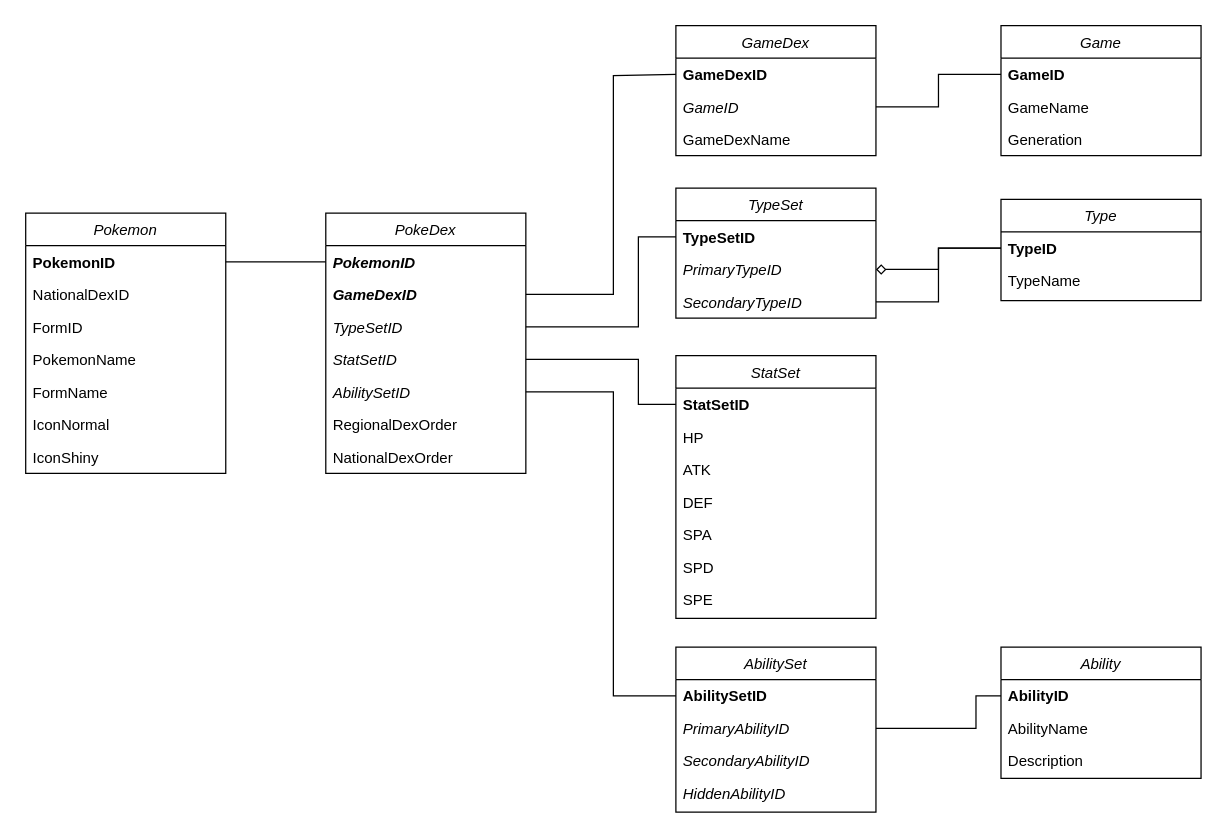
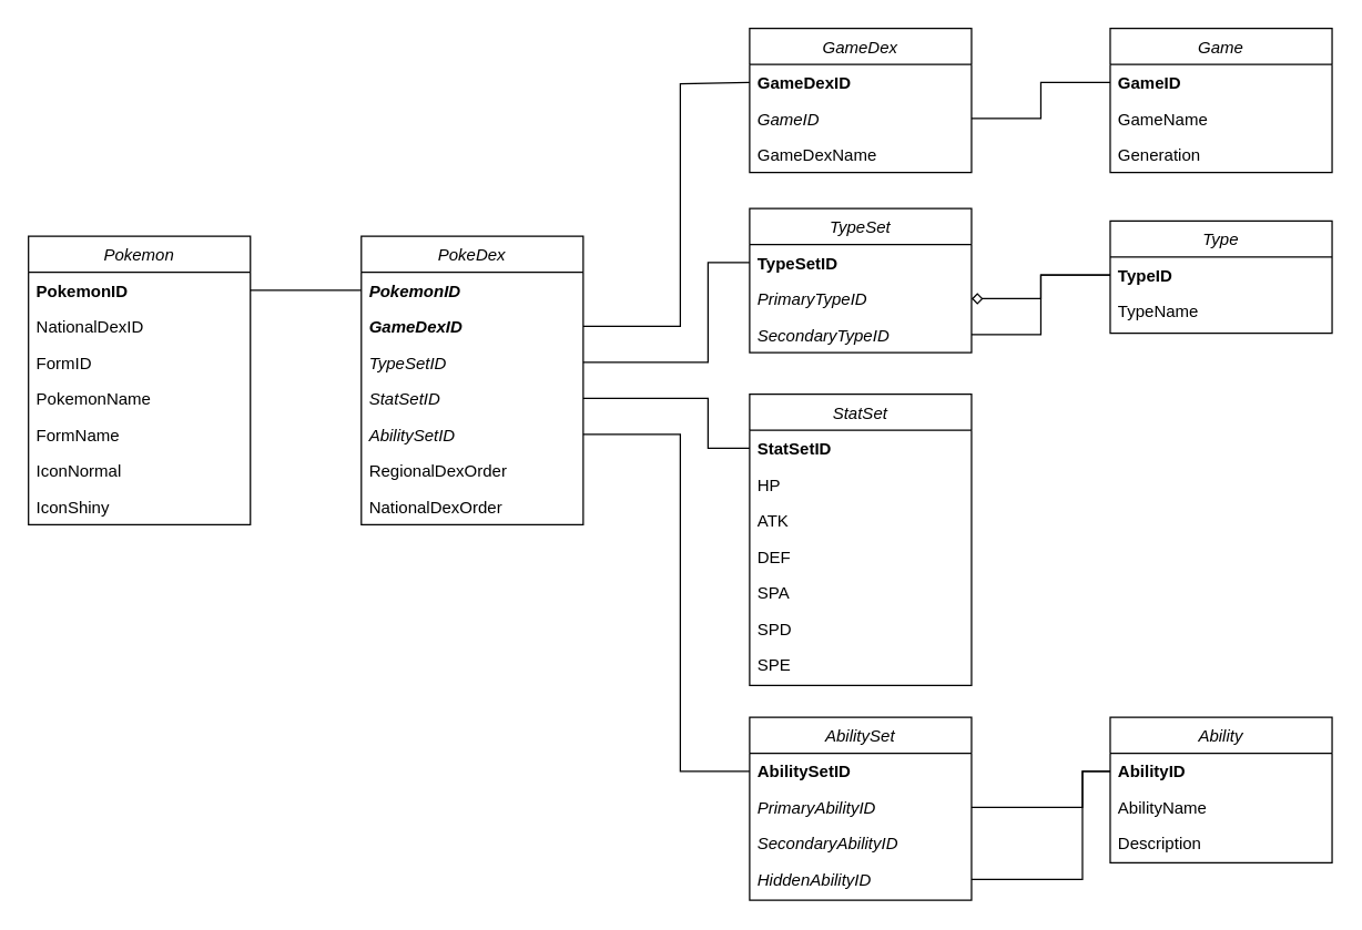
  <mxCell id="0" />
  <mxCell id="1" parent="0" />
  <mxCell id="2" value="Pokemon" style="swimlane;fontStyle=2;align=center;verticalAlign=top;childLayout=stackLayout;horizontal=1;startSize=26;horizontalStack=0;resizeParent=1;resizeLast=0;collapsible=1;marginBottom=0;rounded=0;shadow=0;strokeWidth=1;" parent="1" vertex="1"><mxGeometry x="20" y="170" width="160" height="208" as="geometry"><mxRectangle x="230" y="140" width="160" height="26" as="alternateBounds" /></mxGeometry></mxCell>
  <mxCell id="3" value="PokemonID" style="text;align=left;verticalAlign=top;spacingLeft=4;spacingRight=4;overflow=hidden;rotatable=0;points=[[0,0.5],[1,0.5]];portConstraint=eastwest;fontStyle=1" parent="2" vertex="1"><mxGeometry y="26" width="160" height="26" as="geometry" /></mxCell>
  <mxCell id="4" value="NationalDexID" style="text;align=left;verticalAlign=top;spacingLeft=4;spacingRight=4;overflow=hidden;rotatable=0;points=[[0,0.5],[1,0.5]];portConstraint=eastwest;" parent="2" vertex="1"><mxGeometry y="52" width="160" height="26" as="geometry" /></mxCell>
  <mxCell id="5" value="FormID" style="text;align=left;verticalAlign=top;spacingLeft=4;spacingRight=4;overflow=hidden;rotatable=0;points=[[0,0.5],[1,0.5]];portConstraint=eastwest;" parent="2" vertex="1"><mxGeometry y="78" width="160" height="26" as="geometry" /></mxCell>
  <mxCell id="6" value="PokemonName" style="text;align=left;verticalAlign=top;spacingLeft=4;spacingRight=4;overflow=hidden;rotatable=0;points=[[0,0.5],[1,0.5]];portConstraint=eastwest;" parent="2" vertex="1"><mxGeometry y="104" width="160" height="26" as="geometry" /></mxCell>
  <mxCell id="7" value="FormName" style="text;align=left;verticalAlign=top;spacingLeft=4;spacingRight=4;overflow=hidden;rotatable=0;points=[[0,0.5],[1,0.5]];portConstraint=eastwest;" parent="2" vertex="1"><mxGeometry y="130" width="160" height="26" as="geometry" /></mxCell>
  <mxCell id="8" value="IconNormal" style="text;align=left;verticalAlign=top;spacingLeft=4;spacingRight=4;overflow=hidden;rotatable=0;points=[[0,0.5],[1,0.5]];portConstraint=eastwest;" parent="2" vertex="1"><mxGeometry y="156" width="160" height="26" as="geometry" /></mxCell>
  <mxCell id="9" value="IconShiny" style="text;align=left;verticalAlign=top;spacingLeft=4;spacingRight=4;overflow=hidden;rotatable=0;points=[[0,0.5],[1,0.5]];portConstraint=eastwest;" parent="2" vertex="1"><mxGeometry y="182" width="160" height="26" as="geometry" /></mxCell>
  <mxCell id="10" style="edgeStyle=orthogonalEdgeStyle;rounded=0;orthogonalLoop=1;jettySize=auto;html=1;entryX=1;entryY=0.5;entryDx=0;entryDy=0;endArrow=none;endFill=0;exitX=0;exitY=0.5;exitDx=0;exitDy=0;" parent="1" source="56" target="17" edge="1"><mxGeometry relative="1" as="geometry"><mxPoint x="520" y="140" as="sourcePoint" /><Array as="points"><mxPoint x="490" y="60" /><mxPoint x="490" y="235" /></Array></mxGeometry></mxCell>
  <mxCell id="11" value="Game" style="swimlane;fontStyle=2;align=center;verticalAlign=top;childLayout=stackLayout;horizontal=1;startSize=26;horizontalStack=0;resizeParent=1;resizeLast=0;collapsible=1;marginBottom=0;rounded=0;shadow=0;strokeWidth=1;" parent="1" vertex="1"><mxGeometry x="800" y="20" width="160" height="104" as="geometry"><mxRectangle x="230" y="140" width="160" height="26" as="alternateBounds" /></mxGeometry></mxCell>
  <mxCell id="12" value="GameID" style="text;align=left;verticalAlign=top;spacingLeft=4;spacingRight=4;overflow=hidden;rotatable=0;points=[[0,0.5],[1,0.5]];portConstraint=eastwest;fontStyle=1" parent="11" vertex="1"><mxGeometry y="26" width="160" height="26" as="geometry" /></mxCell>
  <mxCell id="13" value="GameName" style="text;align=left;verticalAlign=top;spacingLeft=4;spacingRight=4;overflow=hidden;rotatable=0;points=[[0,0.5],[1,0.5]];portConstraint=eastwest;" parent="11" vertex="1"><mxGeometry y="52" width="160" height="26" as="geometry" /></mxCell>
  <mxCell id="14" value="Generation" style="text;align=left;verticalAlign=top;spacingLeft=4;spacingRight=4;overflow=hidden;rotatable=0;points=[[0,0.5],[1,0.5]];portConstraint=eastwest;fontStyle=0" parent="11" vertex="1"><mxGeometry y="78" width="160" height="26" as="geometry" /></mxCell>
  <mxCell id="15" value="PokeDex" style="swimlane;fontStyle=2;align=center;verticalAlign=top;childLayout=stackLayout;horizontal=1;startSize=26;horizontalStack=0;resizeParent=1;resizeLast=0;collapsible=1;marginBottom=0;rounded=0;shadow=0;strokeWidth=1;" parent="1" vertex="1"><mxGeometry x="260" y="170" width="160" height="208" as="geometry"><mxRectangle x="230" y="140" width="160" height="26" as="alternateBounds" /></mxGeometry></mxCell>
  <mxCell id="16" value="PokemonID" style="text;align=left;verticalAlign=top;spacingLeft=4;spacingRight=4;overflow=hidden;rotatable=0;points=[[0,0.5],[1,0.5]];portConstraint=eastwest;fontStyle=3" parent="15" vertex="1"><mxGeometry y="26" width="160" height="26" as="geometry" /></mxCell>
  <mxCell id="17" value="GameDexID" style="text;align=left;verticalAlign=top;spacingLeft=4;spacingRight=4;overflow=hidden;rotatable=0;points=[[0,0.5],[1,0.5]];portConstraint=eastwest;fontStyle=3" parent="15" vertex="1"><mxGeometry y="52" width="160" height="26" as="geometry" /></mxCell>
  <mxCell id="18" value="TypeSetID" style="text;align=left;verticalAlign=top;spacingLeft=4;spacingRight=4;overflow=hidden;rotatable=0;points=[[0,0.5],[1,0.5]];portConstraint=eastwest;fontStyle=2" vertex="1" parent="15"><mxGeometry y="78" width="160" height="26" as="geometry" /></mxCell>
  <mxCell id="19" value="StatSetID" style="text;align=left;verticalAlign=top;spacingLeft=4;spacingRight=4;overflow=hidden;rotatable=0;points=[[0,0.5],[1,0.5]];portConstraint=eastwest;fontStyle=2" parent="15" vertex="1"><mxGeometry y="104" width="160" height="26" as="geometry" /></mxCell>
  <mxCell id="20" value="AbilitySetID" style="text;align=left;verticalAlign=top;spacingLeft=4;spacingRight=4;overflow=hidden;rotatable=0;points=[[0,0.5],[1,0.5]];portConstraint=eastwest;fontStyle=2" parent="15" vertex="1"><mxGeometry y="130" width="160" height="26" as="geometry" /></mxCell>
  <mxCell id="21" value="RegionalDexOrder" style="text;align=left;verticalAlign=top;spacingLeft=4;spacingRight=4;overflow=hidden;rotatable=0;points=[[0,0.5],[1,0.5]];portConstraint=eastwest;fontStyle=0" parent="15" vertex="1"><mxGeometry y="156" width="160" height="26" as="geometry" /></mxCell>
  <mxCell id="22" value="NationalDexOrder" style="text;align=left;verticalAlign=top;spacingLeft=4;spacingRight=4;overflow=hidden;rotatable=0;points=[[0,0.5],[1,0.5]];portConstraint=eastwest;fontStyle=0" vertex="1" parent="15"><mxGeometry y="182" width="160" height="26" as="geometry" /></mxCell>
  <mxCell id="23" style="edgeStyle=orthogonalEdgeStyle;rounded=0;orthogonalLoop=1;jettySize=auto;html=1;entryX=0;entryY=0.5;entryDx=0;entryDy=0;endArrow=none;endFill=0;" parent="1" source="3" target="16" edge="1"><mxGeometry relative="1" as="geometry" /></mxCell>
  <mxCell id="24" value="StatSet" style="swimlane;fontStyle=2;align=center;verticalAlign=top;childLayout=stackLayout;horizontal=1;startSize=26;horizontalStack=0;resizeParent=1;resizeLast=0;collapsible=1;marginBottom=0;rounded=0;shadow=0;strokeWidth=1;" parent="1" vertex="1"><mxGeometry x="540" y="284" width="160" height="210" as="geometry"><mxRectangle x="230" y="140" width="160" height="26" as="alternateBounds" /></mxGeometry></mxCell>
  <mxCell id="25" value="StatSetID" style="text;align=left;verticalAlign=top;spacingLeft=4;spacingRight=4;overflow=hidden;rotatable=0;points=[[0,0.5],[1,0.5]];portConstraint=eastwest;fontStyle=1" parent="24" vertex="1"><mxGeometry y="26" width="160" height="26" as="geometry" /></mxCell>
  <mxCell id="26" value="HP" style="text;align=left;verticalAlign=top;spacingLeft=4;spacingRight=4;overflow=hidden;rotatable=0;points=[[0,0.5],[1,0.5]];portConstraint=eastwest;fontStyle=0" parent="24" vertex="1"><mxGeometry y="52" width="160" height="26" as="geometry" /></mxCell>
  <mxCell id="27" value="ATK" style="text;align=left;verticalAlign=top;spacingLeft=4;spacingRight=4;overflow=hidden;rotatable=0;points=[[0,0.5],[1,0.5]];portConstraint=eastwest;fontStyle=0" parent="24" vertex="1"><mxGeometry y="78" width="160" height="26" as="geometry" /></mxCell>
  <mxCell id="28" value="DEF" style="text;align=left;verticalAlign=top;spacingLeft=4;spacingRight=4;overflow=hidden;rotatable=0;points=[[0,0.5],[1,0.5]];portConstraint=eastwest;fontStyle=0" parent="24" vertex="1"><mxGeometry y="104" width="160" height="26" as="geometry" /></mxCell>
  <mxCell id="29" value="SPA" style="text;align=left;verticalAlign=top;spacingLeft=4;spacingRight=4;overflow=hidden;rotatable=0;points=[[0,0.5],[1,0.5]];portConstraint=eastwest;fontStyle=0" parent="24" vertex="1"><mxGeometry y="130" width="160" height="26" as="geometry" /></mxCell>
  <mxCell id="30" value="SPD" style="text;align=left;verticalAlign=top;spacingLeft=4;spacingRight=4;overflow=hidden;rotatable=0;points=[[0,0.5],[1,0.5]];portConstraint=eastwest;fontStyle=0" parent="24" vertex="1"><mxGeometry y="156" width="160" height="26" as="geometry" /></mxCell>
  <mxCell id="31" value="SPE" style="text;align=left;verticalAlign=top;spacingLeft=4;spacingRight=4;overflow=hidden;rotatable=0;points=[[0,0.5],[1,0.5]];portConstraint=eastwest;fontStyle=0" parent="24" vertex="1"><mxGeometry y="182" width="160" height="26" as="geometry" /></mxCell>
  <mxCell id="32" style="edgeStyle=orthogonalEdgeStyle;rounded=0;orthogonalLoop=1;jettySize=auto;html=1;entryX=1;entryY=0.5;entryDx=0;entryDy=0;endArrow=none;endFill=0;" parent="1" source="25" target="19" edge="1"><mxGeometry relative="1" as="geometry"><Array as="points"><mxPoint x="510" y="323" /><mxPoint x="510" y="287" /></Array></mxGeometry></mxCell>
  <mxCell id="33" value="AbilitySet" style="swimlane;fontStyle=2;align=center;verticalAlign=top;childLayout=stackLayout;horizontal=1;startSize=26;horizontalStack=0;resizeParent=1;resizeLast=0;collapsible=1;marginBottom=0;rounded=0;shadow=0;strokeWidth=1;" parent="1" vertex="1"><mxGeometry x="540" y="517" width="160" height="132" as="geometry"><mxRectangle x="230" y="140" width="160" height="26" as="alternateBounds" /></mxGeometry></mxCell>
  <mxCell id="34" value="AbilitySetID" style="text;align=left;verticalAlign=top;spacingLeft=4;spacingRight=4;overflow=hidden;rotatable=0;points=[[0,0.5],[1,0.5]];portConstraint=eastwest;fontStyle=1" parent="33" vertex="1"><mxGeometry y="26" width="160" height="26" as="geometry" /></mxCell>
  <mxCell id="35" value="PrimaryAbilityID" style="text;align=left;verticalAlign=top;spacingLeft=4;spacingRight=4;overflow=hidden;rotatable=0;points=[[0,0.5],[1,0.5]];portConstraint=eastwest;fontStyle=2" parent="33" vertex="1"><mxGeometry y="52" width="160" height="26" as="geometry" /></mxCell>
  <mxCell id="36" value="SecondaryAbilityID" style="text;align=left;verticalAlign=top;spacingLeft=4;spacingRight=4;overflow=hidden;rotatable=0;points=[[0,0.5],[1,0.5]];portConstraint=eastwest;fontStyle=2" parent="33" vertex="1"><mxGeometry y="78" width="160" height="26" as="geometry" /></mxCell>
  <mxCell id="37" value="HiddenAbilityID" style="text;align=left;verticalAlign=top;spacingLeft=4;spacingRight=4;overflow=hidden;rotatable=0;points=[[0,0.5],[1,0.5]];portConstraint=eastwest;fontStyle=2" parent="33" vertex="1"><mxGeometry y="104" width="160" height="26" as="geometry" /></mxCell>
  <mxCell id="38" style="edgeStyle=orthogonalEdgeStyle;rounded=0;orthogonalLoop=1;jettySize=auto;html=1;exitX=0;exitY=0.5;exitDx=0;exitDy=0;entryX=1;entryY=0.5;entryDx=0;entryDy=0;endArrow=none;endFill=0;" parent="1" source="34" target="20" edge="1"><mxGeometry relative="1" as="geometry"><Array as="points"><mxPoint x="490" y="556" /><mxPoint x="490" y="313" /></Array></mxGeometry></mxCell>
  <mxCell id="39" value="Ability" style="swimlane;fontStyle=2;align=center;verticalAlign=top;childLayout=stackLayout;horizontal=1;startSize=26;horizontalStack=0;resizeParent=1;resizeLast=0;collapsible=1;marginBottom=0;rounded=0;shadow=0;strokeWidth=1;" parent="1" vertex="1"><mxGeometry x="800" y="517" width="160" height="105" as="geometry"><mxRectangle x="230" y="140" width="160" height="26" as="alternateBounds" /></mxGeometry></mxCell>
  <mxCell id="40" value="AbilityID" style="text;align=left;verticalAlign=top;spacingLeft=4;spacingRight=4;overflow=hidden;rotatable=0;points=[[0,0.5],[1,0.5]];portConstraint=eastwest;fontStyle=1" parent="39" vertex="1"><mxGeometry y="26" width="160" height="26" as="geometry" /></mxCell>
  <mxCell id="41" value="AbilityName" style="text;align=left;verticalAlign=top;spacingLeft=4;spacingRight=4;overflow=hidden;rotatable=0;points=[[0,0.5],[1,0.5]];portConstraint=eastwest;fontStyle=0" parent="39" vertex="1"><mxGeometry y="52" width="160" height="26" as="geometry" /></mxCell>
  <mxCell id="42" value="Description" style="text;align=left;verticalAlign=top;spacingLeft=4;spacingRight=4;overflow=hidden;rotatable=0;points=[[0,0.5],[1,0.5]];portConstraint=eastwest;fontStyle=0" parent="39" vertex="1"><mxGeometry y="78" width="160" height="26" as="geometry" /></mxCell>
+ <mxCell id="43" style="edgeStyle=orthogonalEdgeStyle;rounded=0;orthogonalLoop=1;jettySize=auto;html=1;exitX=0;exitY=0.5;exitDx=0;exitDy=0;entryX=1;entryY=0.5;entryDx=0;entryDy=0;endArrow=none;endFill=0;" parent="1" source="40" target="37" edge="1"><mxGeometry relative="1" as="geometry"><Array as="points"><mxPoint x="780" y="556" /><mxPoint x="780" y="634" /></Array></mxGeometry></mxCell>
  <mxCell id="44" value="TypeSet" style="swimlane;fontStyle=2;align=center;verticalAlign=top;childLayout=stackLayout;horizontal=1;startSize=26;horizontalStack=0;resizeParent=1;resizeLast=0;collapsible=1;marginBottom=0;rounded=0;shadow=0;strokeWidth=1;" vertex="1" parent="1"><mxGeometry x="540" y="150" width="160" height="104" as="geometry"><mxRectangle x="230" y="140" width="160" height="26" as="alternateBounds" /></mxGeometry></mxCell>
  <mxCell id="45" value="TypeSetID" style="text;align=left;verticalAlign=top;spacingLeft=4;spacingRight=4;overflow=hidden;rotatable=0;points=[[0,0.5],[1,0.5]];portConstraint=eastwest;fontStyle=1" vertex="1" parent="44"><mxGeometry y="26" width="160" height="26" as="geometry" /></mxCell>
  <mxCell id="46" value="PrimaryTypeID" style="text;align=left;verticalAlign=top;spacingLeft=4;spacingRight=4;overflow=hidden;rotatable=0;points=[[0,0.5],[1,0.5]];portConstraint=eastwest;fontStyle=2" vertex="1" parent="44"><mxGeometry y="52" width="160" height="26" as="geometry" /></mxCell>
  <mxCell id="47" value="SecondaryTypeID" style="text;align=left;verticalAlign=top;spacingLeft=4;spacingRight=4;overflow=hidden;rotatable=0;points=[[0,0.5],[1,0.5]];portConstraint=eastwest;fontStyle=2" vertex="1" parent="44"><mxGeometry y="78" width="160" height="26" as="geometry" /></mxCell>
  <mxCell id="48" style="edgeStyle=orthogonalEdgeStyle;rounded=0;orthogonalLoop=1;jettySize=auto;html=1;exitX=0;exitY=0.5;exitDx=0;exitDy=0;entryX=1;entryY=0.5;entryDx=0;entryDy=0;endArrow=none;endFill=0;" edge="1" parent="1" source="45" target="18"><mxGeometry relative="1" as="geometry"><Array as="points"><mxPoint x="510" y="189" /><mxPoint x="510" y="261" /></Array></mxGeometry></mxCell>
  <mxCell id="49" style="edgeStyle=orthogonalEdgeStyle;rounded=0;orthogonalLoop=1;jettySize=auto;html=1;exitX=0;exitY=0.5;exitDx=0;exitDy=0;entryX=1;entryY=0.5;entryDx=0;entryDy=0;endArrow=none;endFill=0;" edge="1" parent="1" source="40" target="35"><mxGeometry relative="1" as="geometry"><Array as="points"><mxPoint x="780" y="556" /><mxPoint x="780" y="582" /></Array></mxGeometry></mxCell>
  <mxCell id="50" value="Type" style="swimlane;fontStyle=2;align=center;verticalAlign=top;childLayout=stackLayout;horizontal=1;startSize=26;horizontalStack=0;resizeParent=1;resizeLast=0;collapsible=1;marginBottom=0;rounded=0;shadow=0;strokeWidth=1;" vertex="1" parent="1"><mxGeometry x="800" y="159" width="160" height="81" as="geometry"><mxRectangle x="230" y="140" width="160" height="26" as="alternateBounds" /></mxGeometry></mxCell>
  <mxCell id="51" value="TypeID" style="text;align=left;verticalAlign=top;spacingLeft=4;spacingRight=4;overflow=hidden;rotatable=0;points=[[0,0.5],[1,0.5]];portConstraint=eastwest;fontStyle=1" vertex="1" parent="50"><mxGeometry y="26" width="160" height="26" as="geometry" /></mxCell>
  <mxCell id="52" value="TypeName" style="text;align=left;verticalAlign=top;spacingLeft=4;spacingRight=4;overflow=hidden;rotatable=0;points=[[0,0.5],[1,0.5]];portConstraint=eastwest;fontStyle=0" vertex="1" parent="50"><mxGeometry y="52" width="160" height="26" as="geometry" /></mxCell>
  <mxCell id="53" style="edgeStyle=orthogonalEdgeStyle;rounded=0;orthogonalLoop=1;jettySize=auto;html=1;exitX=0;exitY=0.5;exitDx=0;exitDy=0;entryX=1;entryY=0.5;entryDx=0;entryDy=0;endArrow=diamond;endFill=0;" edge="1" parent="1" source="51" target="46"><mxGeometry relative="1" as="geometry" /></mxCell>
  <mxCell id="54" style="edgeStyle=orthogonalEdgeStyle;rounded=0;orthogonalLoop=1;jettySize=auto;html=1;exitX=0;exitY=0.5;exitDx=0;exitDy=0;entryX=1;entryY=0.5;entryDx=0;entryDy=0;endArrow=none;endFill=0;" edge="1" parent="1" source="51" target="47"><mxGeometry relative="1" as="geometry" /></mxCell>
  <mxCell id="55" value="GameDex" style="swimlane;fontStyle=2;align=center;verticalAlign=top;childLayout=stackLayout;horizontal=1;startSize=26;horizontalStack=0;resizeParent=1;resizeLast=0;collapsible=1;marginBottom=0;rounded=0;shadow=0;strokeWidth=1;" vertex="1" parent="1"><mxGeometry x="540" y="20" width="160" height="104" as="geometry"><mxRectangle x="230" y="140" width="160" height="26" as="alternateBounds" /></mxGeometry></mxCell>
  <mxCell id="56" value="GameDexID" style="text;align=left;verticalAlign=top;spacingLeft=4;spacingRight=4;overflow=hidden;rotatable=0;points=[[0,0.5],[1,0.5]];portConstraint=eastwest;fontStyle=1" vertex="1" parent="55"><mxGeometry y="26" width="160" height="26" as="geometry" /></mxCell>
  <mxCell id="57" value="GameID" style="text;align=left;verticalAlign=top;spacingLeft=4;spacingRight=4;overflow=hidden;rotatable=0;points=[[0,0.5],[1,0.5]];portConstraint=eastwest;fontStyle=2" vertex="1" parent="55"><mxGeometry y="52" width="160" height="26" as="geometry" /></mxCell>
  <mxCell id="58" value="GameDexName" style="text;align=left;verticalAlign=top;spacingLeft=4;spacingRight=4;overflow=hidden;rotatable=0;points=[[0,0.5],[1,0.5]];portConstraint=eastwest;" vertex="1" parent="55"><mxGeometry y="78" width="160" height="26" as="geometry" /></mxCell>
  <mxCell id="59" style="edgeStyle=orthogonalEdgeStyle;rounded=0;orthogonalLoop=1;jettySize=auto;html=1;entryX=0;entryY=0.5;entryDx=0;entryDy=0;endArrow=none;endFill=0;" edge="1" parent="1" source="57" target="12"><mxGeometry relative="1" as="geometry" /></mxCell>
